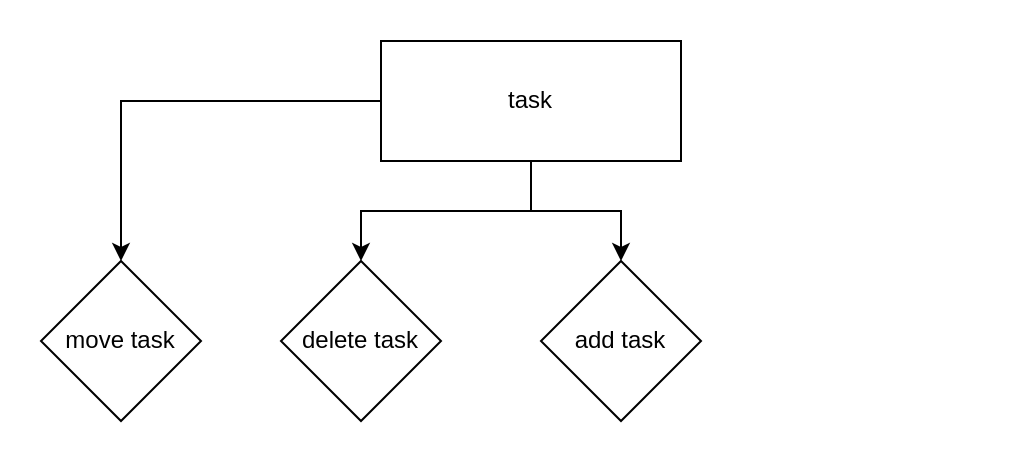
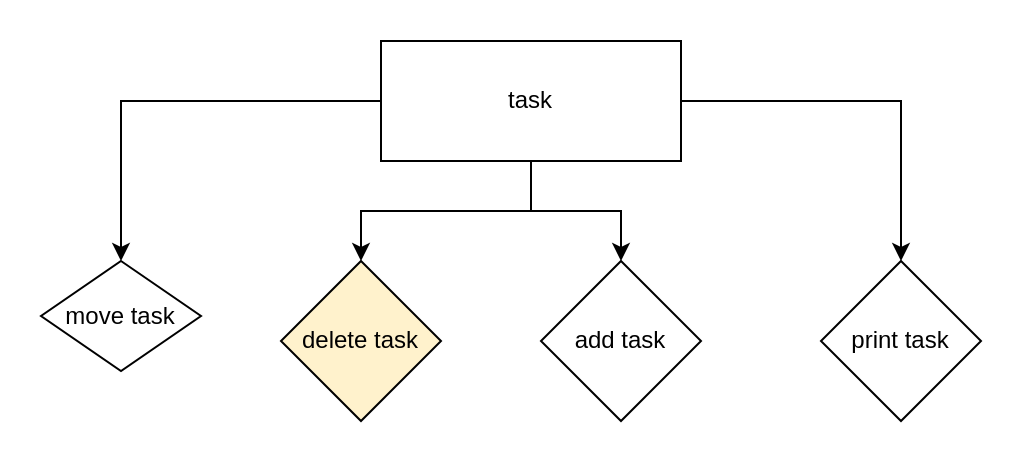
  <mxCell id="0" />
  <mxCell id="1" parent="0" />
  <mxCell id="2" style="edgeStyle=orthogonalEdgeStyle;rounded=0;orthogonalLoop=1;jettySize=auto;html=1;exitX=0.5;exitY=1;exitDx=0;exitDy=0;entryX=0.5;entryY=0;entryDx=0;entryDy=0;" edge="1" parent="1" source="6" target="8"><mxGeometry relative="1" as="geometry" /></mxCell>
+ <mxCell id="3" style="edgeStyle=orthogonalEdgeStyle;rounded=0;orthogonalLoop=1;jettySize=auto;html=1;entryX=0.5;entryY=0;entryDx=0;entryDy=0;exitX=1;exitY=0.5;exitDx=0;exitDy=0;" edge="1" parent="1" source="6" target="10"><mxGeometry relative="1" as="geometry" /></mxCell>
  <mxCell id="4" style="edgeStyle=orthogonalEdgeStyle;rounded=0;orthogonalLoop=1;jettySize=auto;html=1;" edge="1" parent="1" source="6" target="9"><mxGeometry relative="1" as="geometry" /></mxCell>
  <mxCell id="5" style="edgeStyle=orthogonalEdgeStyle;rounded=0;orthogonalLoop=1;jettySize=auto;html=1;" edge="1" parent="1" source="6" target="7"><mxGeometry relative="1" as="geometry" /></mxCell>
  <mxCell id="6" value="&lt;font style=&quot;vertical-align: inherit&quot;&gt;&lt;font style=&quot;vertical-align: inherit&quot;&gt;task&lt;/font&gt;&lt;/font&gt;" style="rounded=0;whiteSpace=wrap;html=1;" vertex="1" parent="1"><mxGeometry x="190" y="20" width="150" height="60" as="geometry" /></mxCell>
- <mxCell id="7" value="&lt;font style=&quot;vertical-align: inherit&quot;&gt;&lt;font style=&quot;vertical-align: inherit&quot;&gt;move task&lt;/font&gt;&lt;/font&gt;" style="rhombus;whiteSpace=wrap;html=1;" vertex="1" parent="1"><mxGeometry x="20" y="130" width="80" height="80" as="geometry" /></mxCell>
- <mxCell id="8" value="&lt;font style=&quot;vertical-align: inherit&quot;&gt;&lt;font style=&quot;vertical-align: inherit&quot;&gt;delete task&lt;/font&gt;&lt;/font&gt;" style="rhombus;whiteSpace=wrap;html=1;" vertex="1" parent="1"><mxGeometry x="140" y="130" width="80" height="80" as="geometry" /></mxCell>
+ <mxCell id="7" value="&lt;font style=&quot;vertical-align: inherit&quot;&gt;&lt;font style=&quot;vertical-align: inherit&quot;&gt;move task&lt;/font&gt;&lt;/font&gt;" style="rhombus;whiteSpace=wrap;html=1;" vertex="1" parent="1"><mxGeometry x="20" y="130" width="80" height="55" as="geometry" /></mxCell>
+ <mxCell id="8" value="&lt;font style=&quot;vertical-align: inherit&quot;&gt;&lt;font style=&quot;vertical-align: inherit&quot;&gt;delete task&lt;/font&gt;&lt;/font&gt;" style="rhombus;whiteSpace=wrap;html=1;fillColor=#fff2cc;" vertex="1" parent="1"><mxGeometry x="140" y="130" width="80" height="80" as="geometry" /></mxCell>
  <mxCell id="9" value="&lt;font style=&quot;vertical-align: inherit&quot;&gt;&lt;font style=&quot;vertical-align: inherit&quot;&gt;add task&lt;/font&gt;&lt;/font&gt;" style="rhombus;whiteSpace=wrap;html=1;" vertex="1" parent="1"><mxGeometry x="270" y="130" width="80" height="80" as="geometry" /></mxCell>
+ <mxCell id="10" value="print task" style="rhombus;whiteSpace=wrap;html=1;" vertex="1" parent="1"><mxGeometry x="410" y="130" width="80" height="80" as="geometry" /></mxCell>
